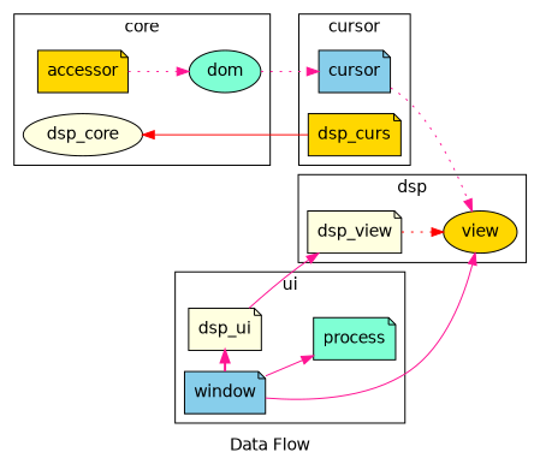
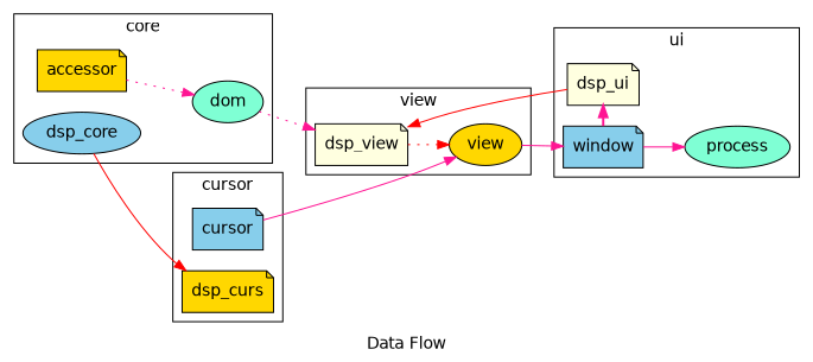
  digraph {
    fontname="DejaVu Sans"
    label="Data Flow"
    rankdir=LR
    node [fillcolor=lightyellow fontname="DejaVu Sans" shape=note style=filled]
    edge [color=deeppink fontname="DejaVu Sans" style=dotted]
-   dsp_core [shape=ellipse]
+   dsp_core [fillcolor=skyblue shape=ellipse]
    accessor [fillcolor=gold]
    dom [fillcolor=aquamarine shape=ellipse]
    cursor [fillcolor=skyblue]
    dsp_curs [fillcolor=gold]
    view [fillcolor=gold shape=ellipse]
    dsp_view
    window [fillcolor=skyblue]
    dsp_ui
-   process [fillcolor=aquamarine]
+   process [fillcolor=aquamarine shape=ellipse]
    subgraph cluster_1 {
      label=core
      dsp_core
      accessor
      dom
    }
    subgraph cluster_2 {
      label=cursor
      cursor
      dsp_curs
    }
    subgraph cluster_3 {
-     label=dsp
+     label=view
      view
      dsp_view
    }
    subgraph cluster_4 {
      label=ui
      window
      dsp_ui
      process
    }
    accessor -> dom
-   dom -> cursor
-   cursor -> view
-   dsp_curs -> dsp_core [color=red style=solid]
-   window -> view [style=solid]
+   dom -> dsp_view
+   cursor -> view [style=solid]
+   dsp_core -> dsp_curs [color=red style=solid]
+   view -> window [style=solid]
    dsp_view -> view [color=red]
    window -> dsp_ui [constraint=false style=bold]
    window -> process [style=solid]
-   dsp_ui -> dsp_view [style=solid]
+   dsp_ui -> dsp_view [color=red style=solid]
  }
